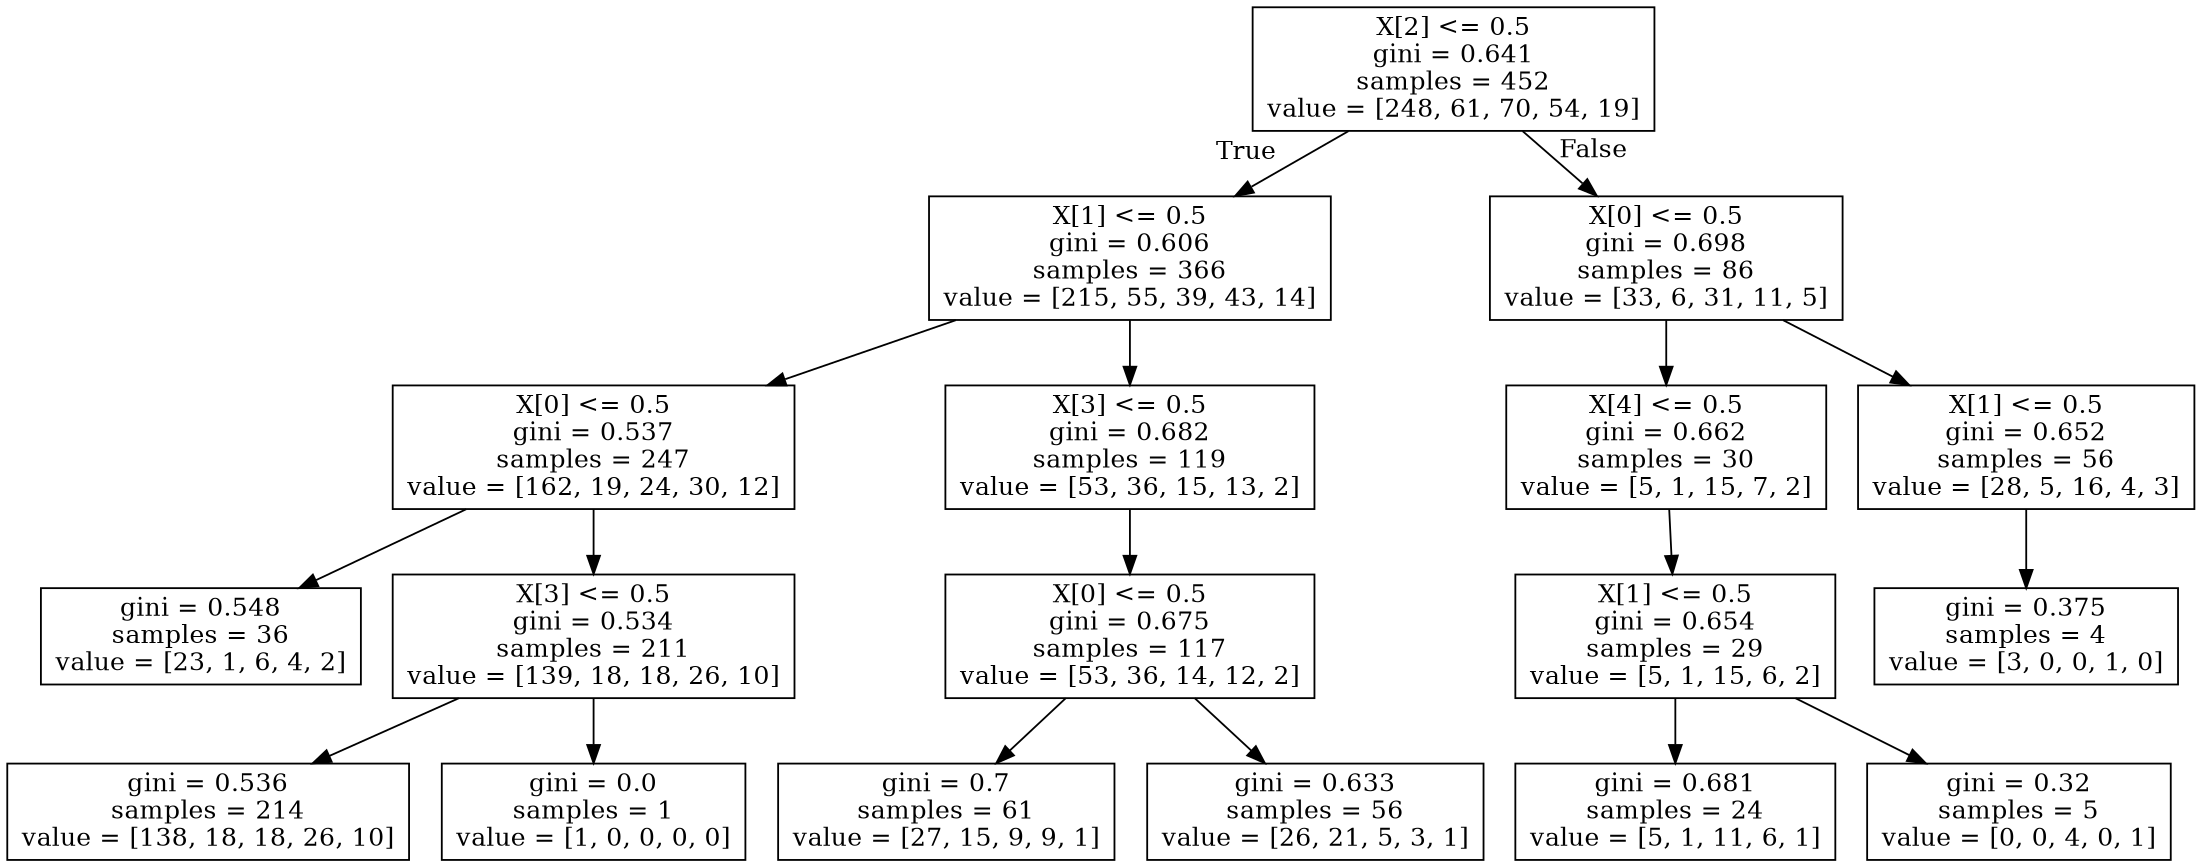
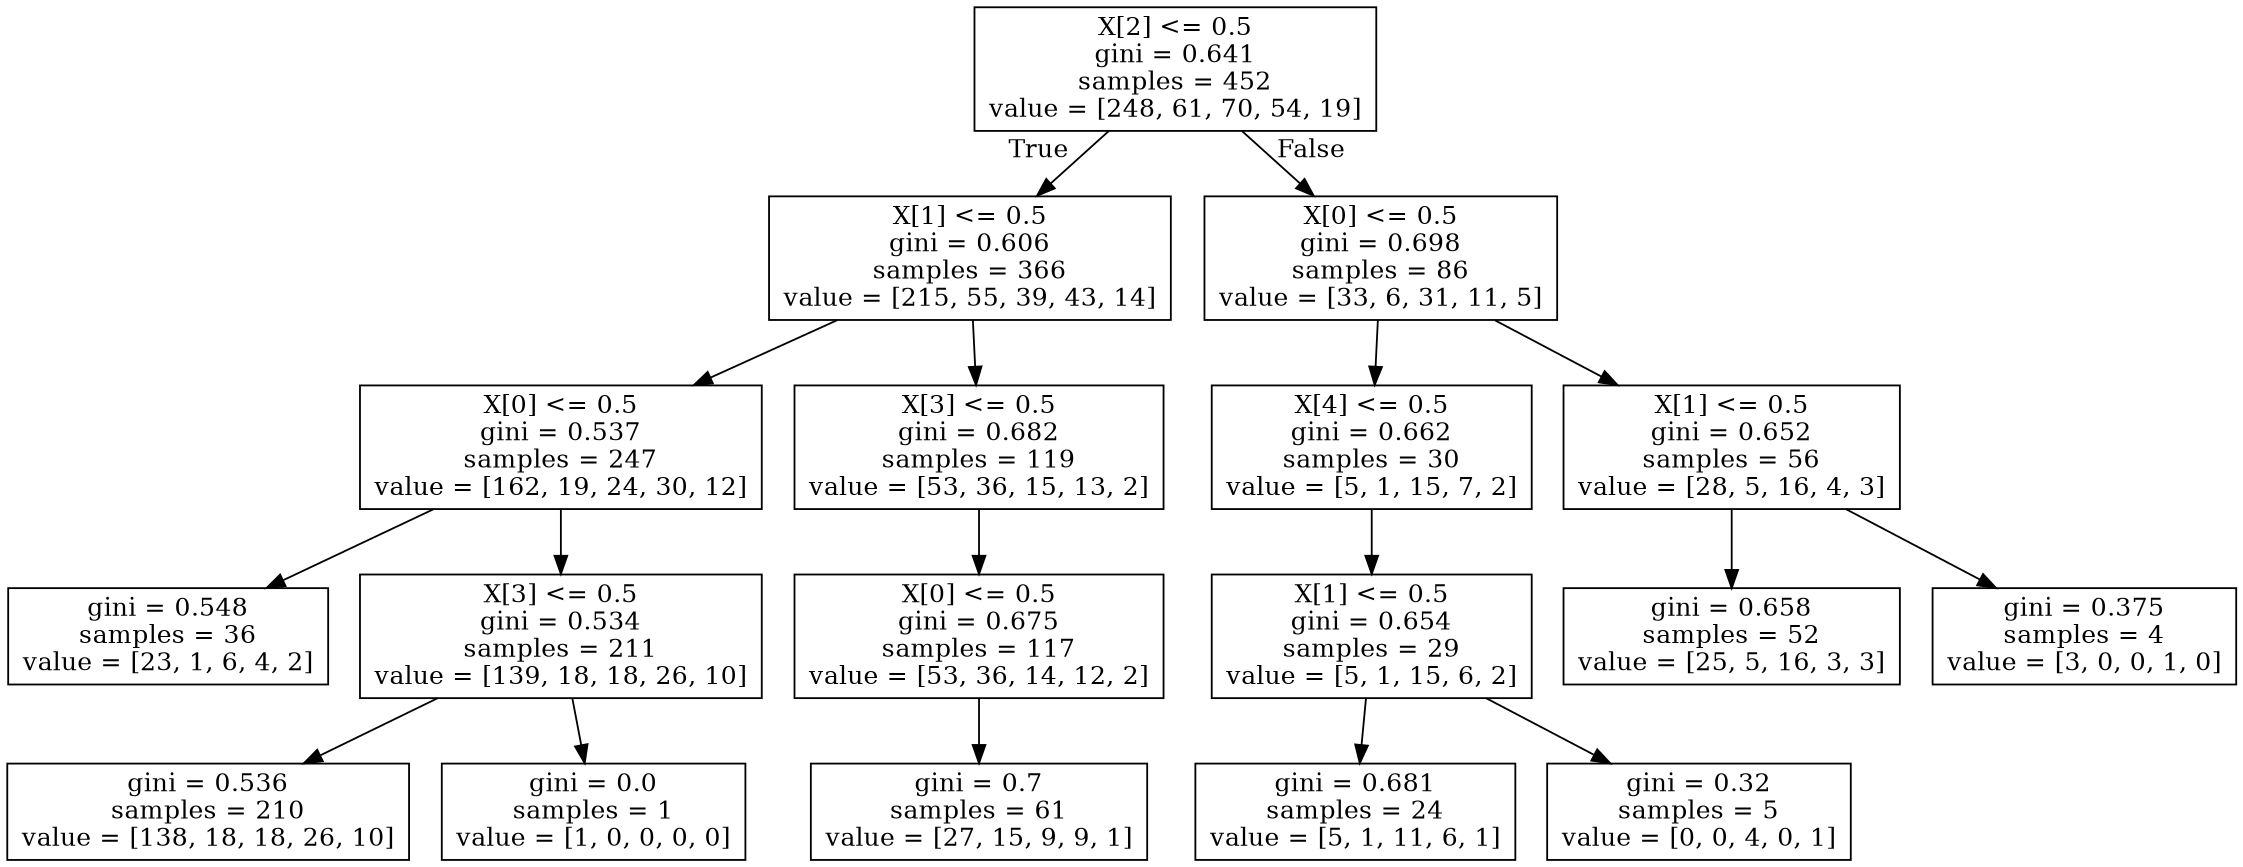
  digraph {
    node [shape=box]
    n1 [label="X[2] <= 0.5\ngini = 0.641\nsamples = 452\nvalue = [248, 61, 70, 54, 19]"]
    n2 [label="X[1] <= 0.5\ngini = 0.606\nsamples = 366\nvalue = [215, 55, 39, 43, 14]"]
    n3 [label="X[0] <= 0.5\ngini = 0.698\nsamples = 86\nvalue = [33, 6, 31, 11, 5]"]
    n4 [label="X[0] <= 0.5\ngini = 0.537\nsamples = 247\nvalue = [162, 19, 24, 30, 12]"]
    n5 [label="X[3] <= 0.5\ngini = 0.682\nsamples = 119\nvalue = [53, 36, 15, 13, 2]"]
    n6 [label="X[4] <= 0.5\ngini = 0.662\nsamples = 30\nvalue = [5, 1, 15, 7, 2]"]
    n7 [label="X[1] <= 0.5\ngini = 0.652\nsamples = 56\nvalue = [28, 5, 16, 4, 3]"]
    n8 [label="gini = 0.548\nsamples = 36\nvalue = [23, 1, 6, 4, 2]"]
    n9 [label="X[3] <= 0.5\ngini = 0.534\nsamples = 211\nvalue = [139, 18, 18, 26, 10]"]
    n10 [label="X[0] <= 0.5\ngini = 0.675\nsamples = 117\nvalue = [53, 36, 14, 12, 2]"]
-   n11 [label="gini = 0.536\nsamples = 214\nvalue = [138, 18, 18, 26, 10]"]
+   n11 [label="gini = 0.536\nsamples = 210\nvalue = [138, 18, 18, 26, 10]"]
    n12 [label="gini = 0.0\nsamples = 1\nvalue = [1, 0, 0, 0, 0]"]
    n13 [label="gini = 0.7\nsamples = 61\nvalue = [27, 15, 9, 9, 1]"]
-   n14 [label="gini = 0.633\nsamples = 56\nvalue = [26, 21, 5, 3, 1]"]
    n15 [label="X[1] <= 0.5\ngini = 0.654\nsamples = 29\nvalue = [5, 1, 15, 6, 2]"]
+   n16 [label="gini = 0.658\nsamples = 52\nvalue = [25, 5, 16, 3, 3]"]
    n17 [label="gini = 0.375\nsamples = 4\nvalue = [3, 0, 0, 1, 0]"]
    n18 [label="gini = 0.681\nsamples = 24\nvalue = [5, 1, 11, 6, 1]"]
    n19 [label="gini = 0.32\nsamples = 5\nvalue = [0, 0, 4, 0, 1]"]
    n1 -> n2 [headlabel=True labelangle=45 labeldistance=2.5]
    n1 -> n3 [headlabel=False labelangle=-45 labeldistance=2.5]
    n2 -> n4
    n2 -> n5
    n3 -> n6
    n3 -> n7
    n4 -> n8
    n4 -> n9
    n5 -> n10
    n6 -> n15
+   n7 -> n16
    n7 -> n17
    n9 -> n11
    n9 -> n12
    n10 -> n13
-   n10 -> n14
    n15 -> n18
    n15 -> n19
  }
